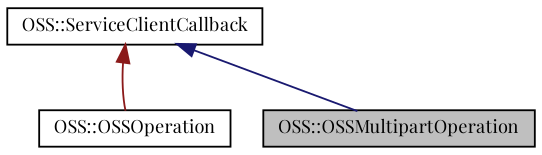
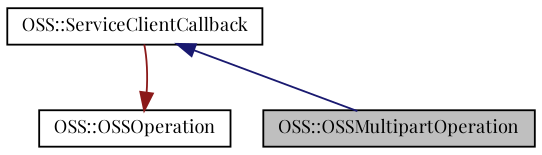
  digraph {
    fontname="Playfair Display"
    node [color=black fillcolor=white fontname="Playfair Display" fontsize=10 shape=record style=filled]
    edge [dir=back fontname="Playfair Display" fontsize=10 labelfontname=Helvetica labelfontsize=10 style=solid]
    n1 [fillcolor=grey75 fontcolor=black height=0.2 label="OSS::OSSMultipartOperation" width=0.4]
    n2 [height=0.2 label="OSS::OSSOperation" width=0.4]
    n3 [height=0.2 label="OSS::ServiceClientCallback" width=0.4]
    n3 -> n1 [color=midnightblue]
-   n3 -> n2 [color=firebrick4]
+   n2 -> n3 [color=firebrick4]
  }
